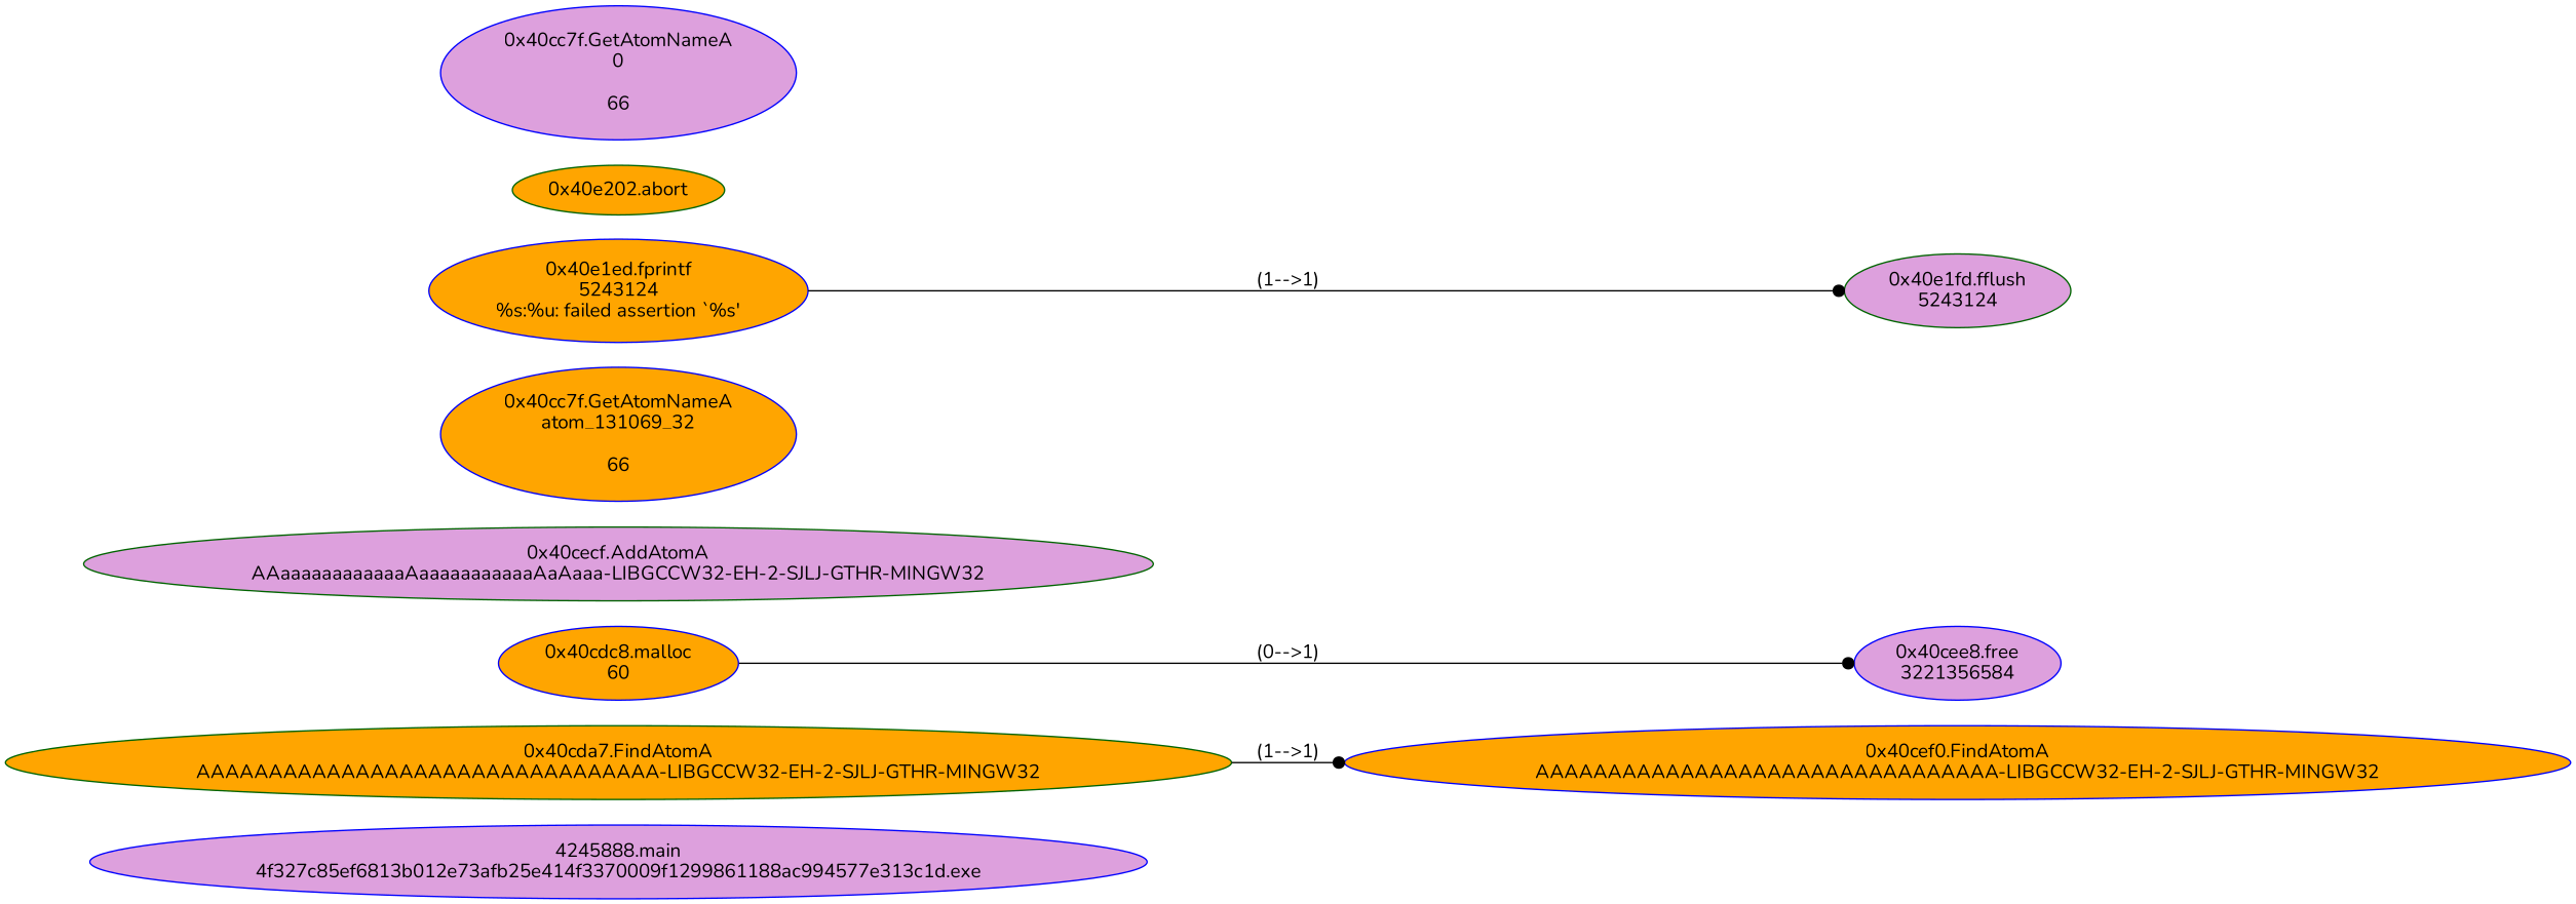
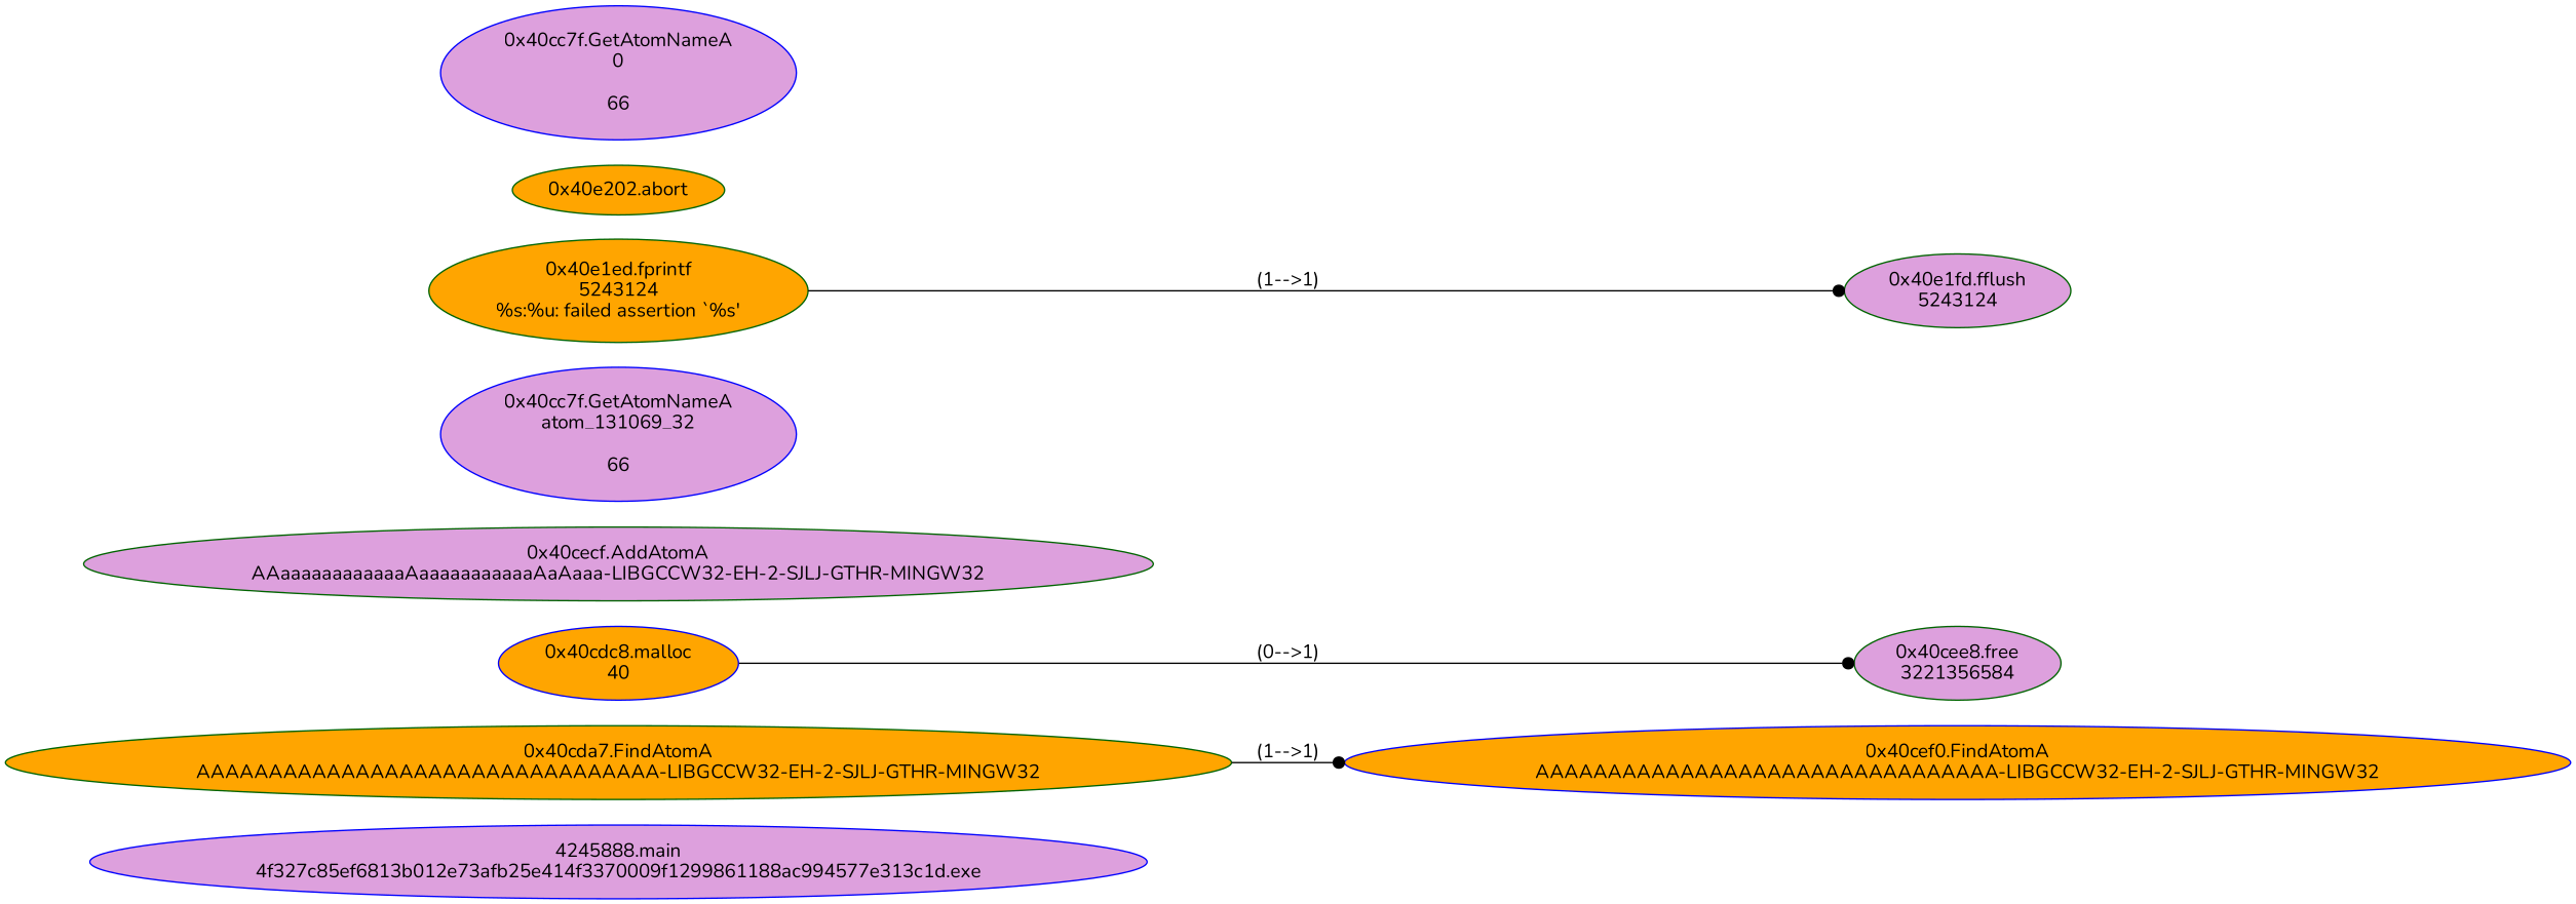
  digraph {
    fontname=Nunito
    rankdir=LR
    node [color=darkgreen fillcolor=orange fontname=Nunito style=filled]
    edge [arrowhead=dot fontname=Nunito]
    n1 [color=blue fillcolor=plum label="4245888.main\n4f327c85ef6813b012e73afb25e414f3370009f1299861188ac994577e313c1d.exe"]
    n2 [label="0x40cda7.FindAtomA\nAAAAAAAAAAAAAAAAAAAAAAAAAAAAAAAA-LIBGCCW32-EH-2-SJLJ-GTHR-MINGW32"]
    n3 [color=blue label="0x40cef0.FindAtomA\nAAAAAAAAAAAAAAAAAAAAAAAAAAAAAAAA-LIBGCCW32-EH-2-SJLJ-GTHR-MINGW32"]
-   n4 [color=blue label="0x40cdc8.malloc\n60"]
-   n5 [color=blue fillcolor=plum label="0x40cee8.free\n3221356584"]
+   n4 [color=blue label="0x40cdc8.malloc\n40"]
+   n5 [fillcolor=plum label="0x40cee8.free\n3221356584"]
    n6 [fillcolor=plum label="0x40cecf.AddAtomA\nAAaaaaaaaaaaaaAaaaaaaaaaaaAaAaaa-LIBGCCW32-EH-2-SJLJ-GTHR-MINGW32"]
-   n7 [color=blue label="0x40cc7f.GetAtomNameA\natom_131069_32\n\n66"]
-   n8 [color=blue label="0x40e1ed.fprintf\n5243124\n%s:%u: failed assertion `%s'\n"]
+   n7 [color=blue fillcolor=plum label="0x40cc7f.GetAtomNameA\natom_131069_32\n\n66"]
+   n8 [label="0x40e1ed.fprintf\n5243124\n%s:%u: failed assertion `%s'\n"]
    n9 [fillcolor=plum label="0x40e1fd.fflush\n5243124"]
    n10 [label="0x40e202.abort\n"]
    n11 [color=blue fillcolor=plum label="0x40cc7f.GetAtomNameA\n0\n\n66"]
    n2 -> n3 [label="(1-->1)"]
    n4 -> n5 [label="(0-->1)"]
    n8 -> n9 [label="(1-->1)"]
  }
